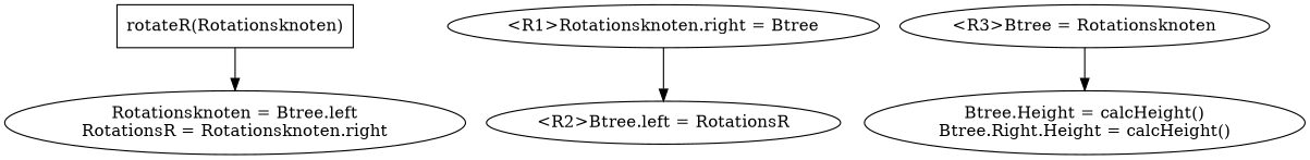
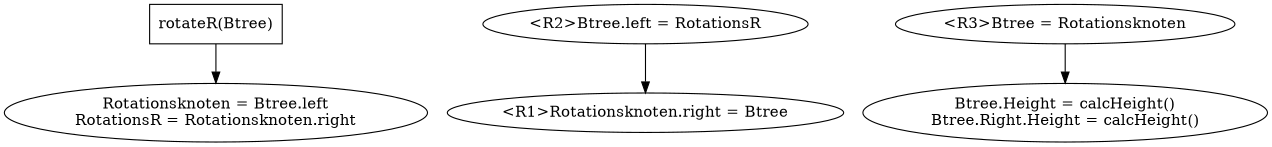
  digraph {
-   n1 [label="rotateR(Rotationsknoten)" shape=box]
+   n1 [label="rotateR(Btree)" shape=box]
    n2 [label="Rotationsknoten = Btree.left\nRotationsR = Rotationsknoten.right"]
    n3 [label="<R1>Rotationsknoten.right = Btree"]
    n4 [label="<R2>Btree.left = RotationsR"]
    n5 [label="<R3>Btree = Rotationsknoten"]
    n6 [label="Btree.Height = calcHeight()\nBtree.Right.Height = calcHeight()"]
    n1 -> n2
-   n3 -> n4
+   n4 -> n3
    n5 -> n6
  }
